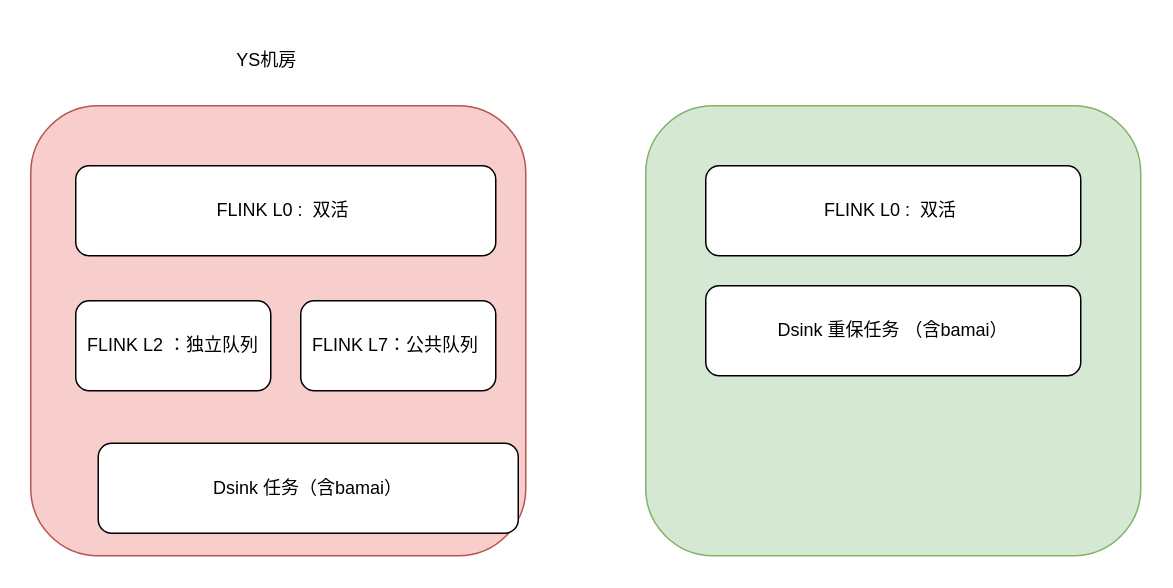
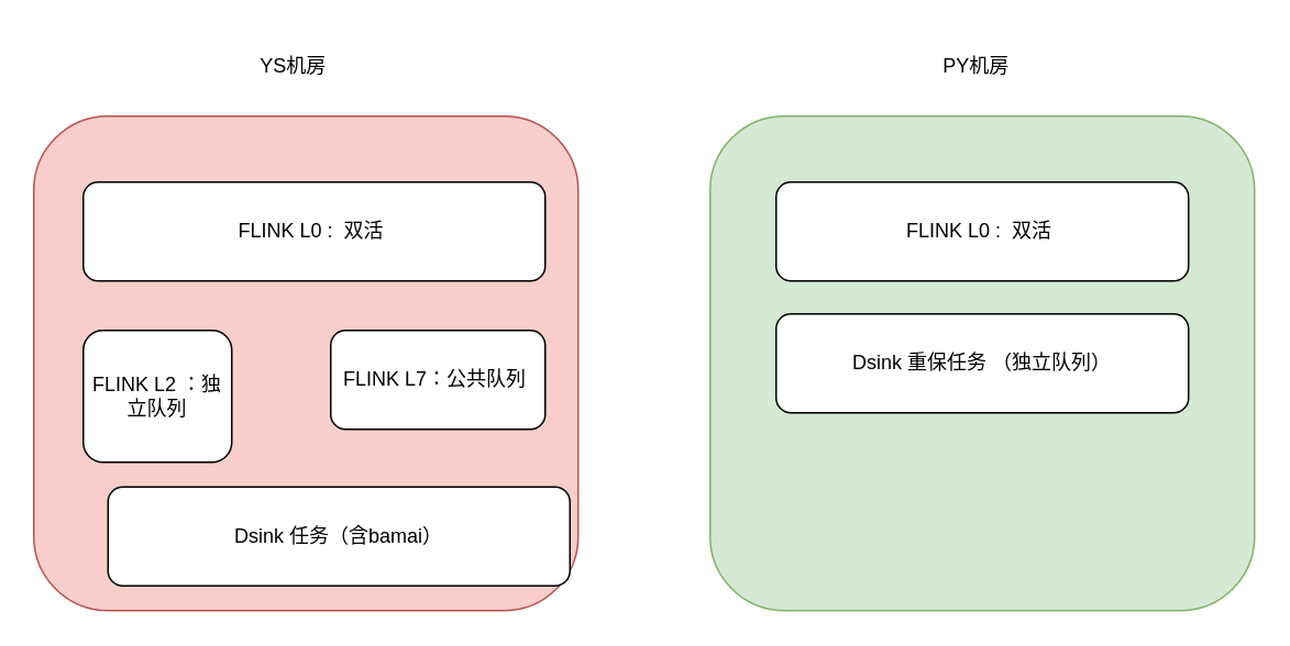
  <mxCell id="0" />
  <mxCell id="1" parent="0" />
  <mxCell id="2" value="" style="rounded=1;whiteSpace=wrap;html=1;fillColor=#f8cecc;strokeColor=#b85450;" vertex="1" parent="1"><mxGeometry x="20" y="70" width="330" height="300" as="geometry" /></mxCell>
  <mxCell id="3" value="" style="rounded=1;whiteSpace=wrap;html=1;fillColor=#d5e8d4;strokeColor=#82b366;" vertex="1" parent="1"><mxGeometry x="430" y="70" width="330" height="300" as="geometry" /></mxCell>
  <mxCell id="4" value="FLINK L0 :&amp;nbsp; 双活&amp;nbsp;" style="rounded=1;whiteSpace=wrap;html=1;" vertex="1" parent="1"><mxGeometry x="50" y="110" width="280" height="60" as="geometry" /></mxCell>
- <mxCell id="5" value="FLINK L2 ：独立队列" style="rounded=1;whiteSpace=wrap;html=1;" vertex="1" parent="1"><mxGeometry x="50" y="200" width="130" height="60" as="geometry" /></mxCell>
+ <mxCell id="5" value="FLINK L2 ：独立队列" style="rounded=1;whiteSpace=wrap;html=1;" vertex="1" parent="1"><mxGeometry x="50" y="200" width="90" height="80" as="geometry" /></mxCell>
  <mxCell id="6" value="FLINK L7：公共队列&amp;nbsp;" style="rounded=1;whiteSpace=wrap;html=1;" vertex="1" parent="1"><mxGeometry x="200" y="200" width="130" height="60" as="geometry" /></mxCell>
  <mxCell id="7" value="FLINK L0 :&amp;nbsp; 双活&amp;nbsp;" style="rounded=1;whiteSpace=wrap;html=1;" vertex="1" parent="1"><mxGeometry x="470" y="110" width="250" height="60" as="geometry" /></mxCell>
  <mxCell id="8" value="YS机房" style="text;html=1;align=center;verticalAlign=middle;whiteSpace=wrap;rounded=0;" vertex="1" parent="1"><mxGeometry x="130" y="20" width="95" height="40" as="geometry" /></mxCell>
- <mxCell id="10" value="Dsink 重保任务 （含bamai）" style="rounded=1;whiteSpace=wrap;html=1;" vertex="1" parent="1"><mxGeometry x="470" y="190" width="250" height="60" as="geometry" /></mxCell>
+ <mxCell id="9" value="PY机房" style="text;html=1;align=center;verticalAlign=middle;whiteSpace=wrap;rounded=0;" vertex="1" parent="1"><mxGeometry x="550" y="22.5" width="82.5" height="35" as="geometry" /></mxCell>
+ <mxCell id="10" value="Dsink 重保任务 （独立队列）" style="rounded=1;whiteSpace=wrap;html=1;" vertex="1" parent="1"><mxGeometry x="470" y="190" width="250" height="60" as="geometry" /></mxCell>
  <mxCell id="11" value="Dsink 任务（含bamai）" style="rounded=1;whiteSpace=wrap;html=1;" vertex="1" parent="1"><mxGeometry x="65" y="295" width="280" height="60" as="geometry" /></mxCell>
